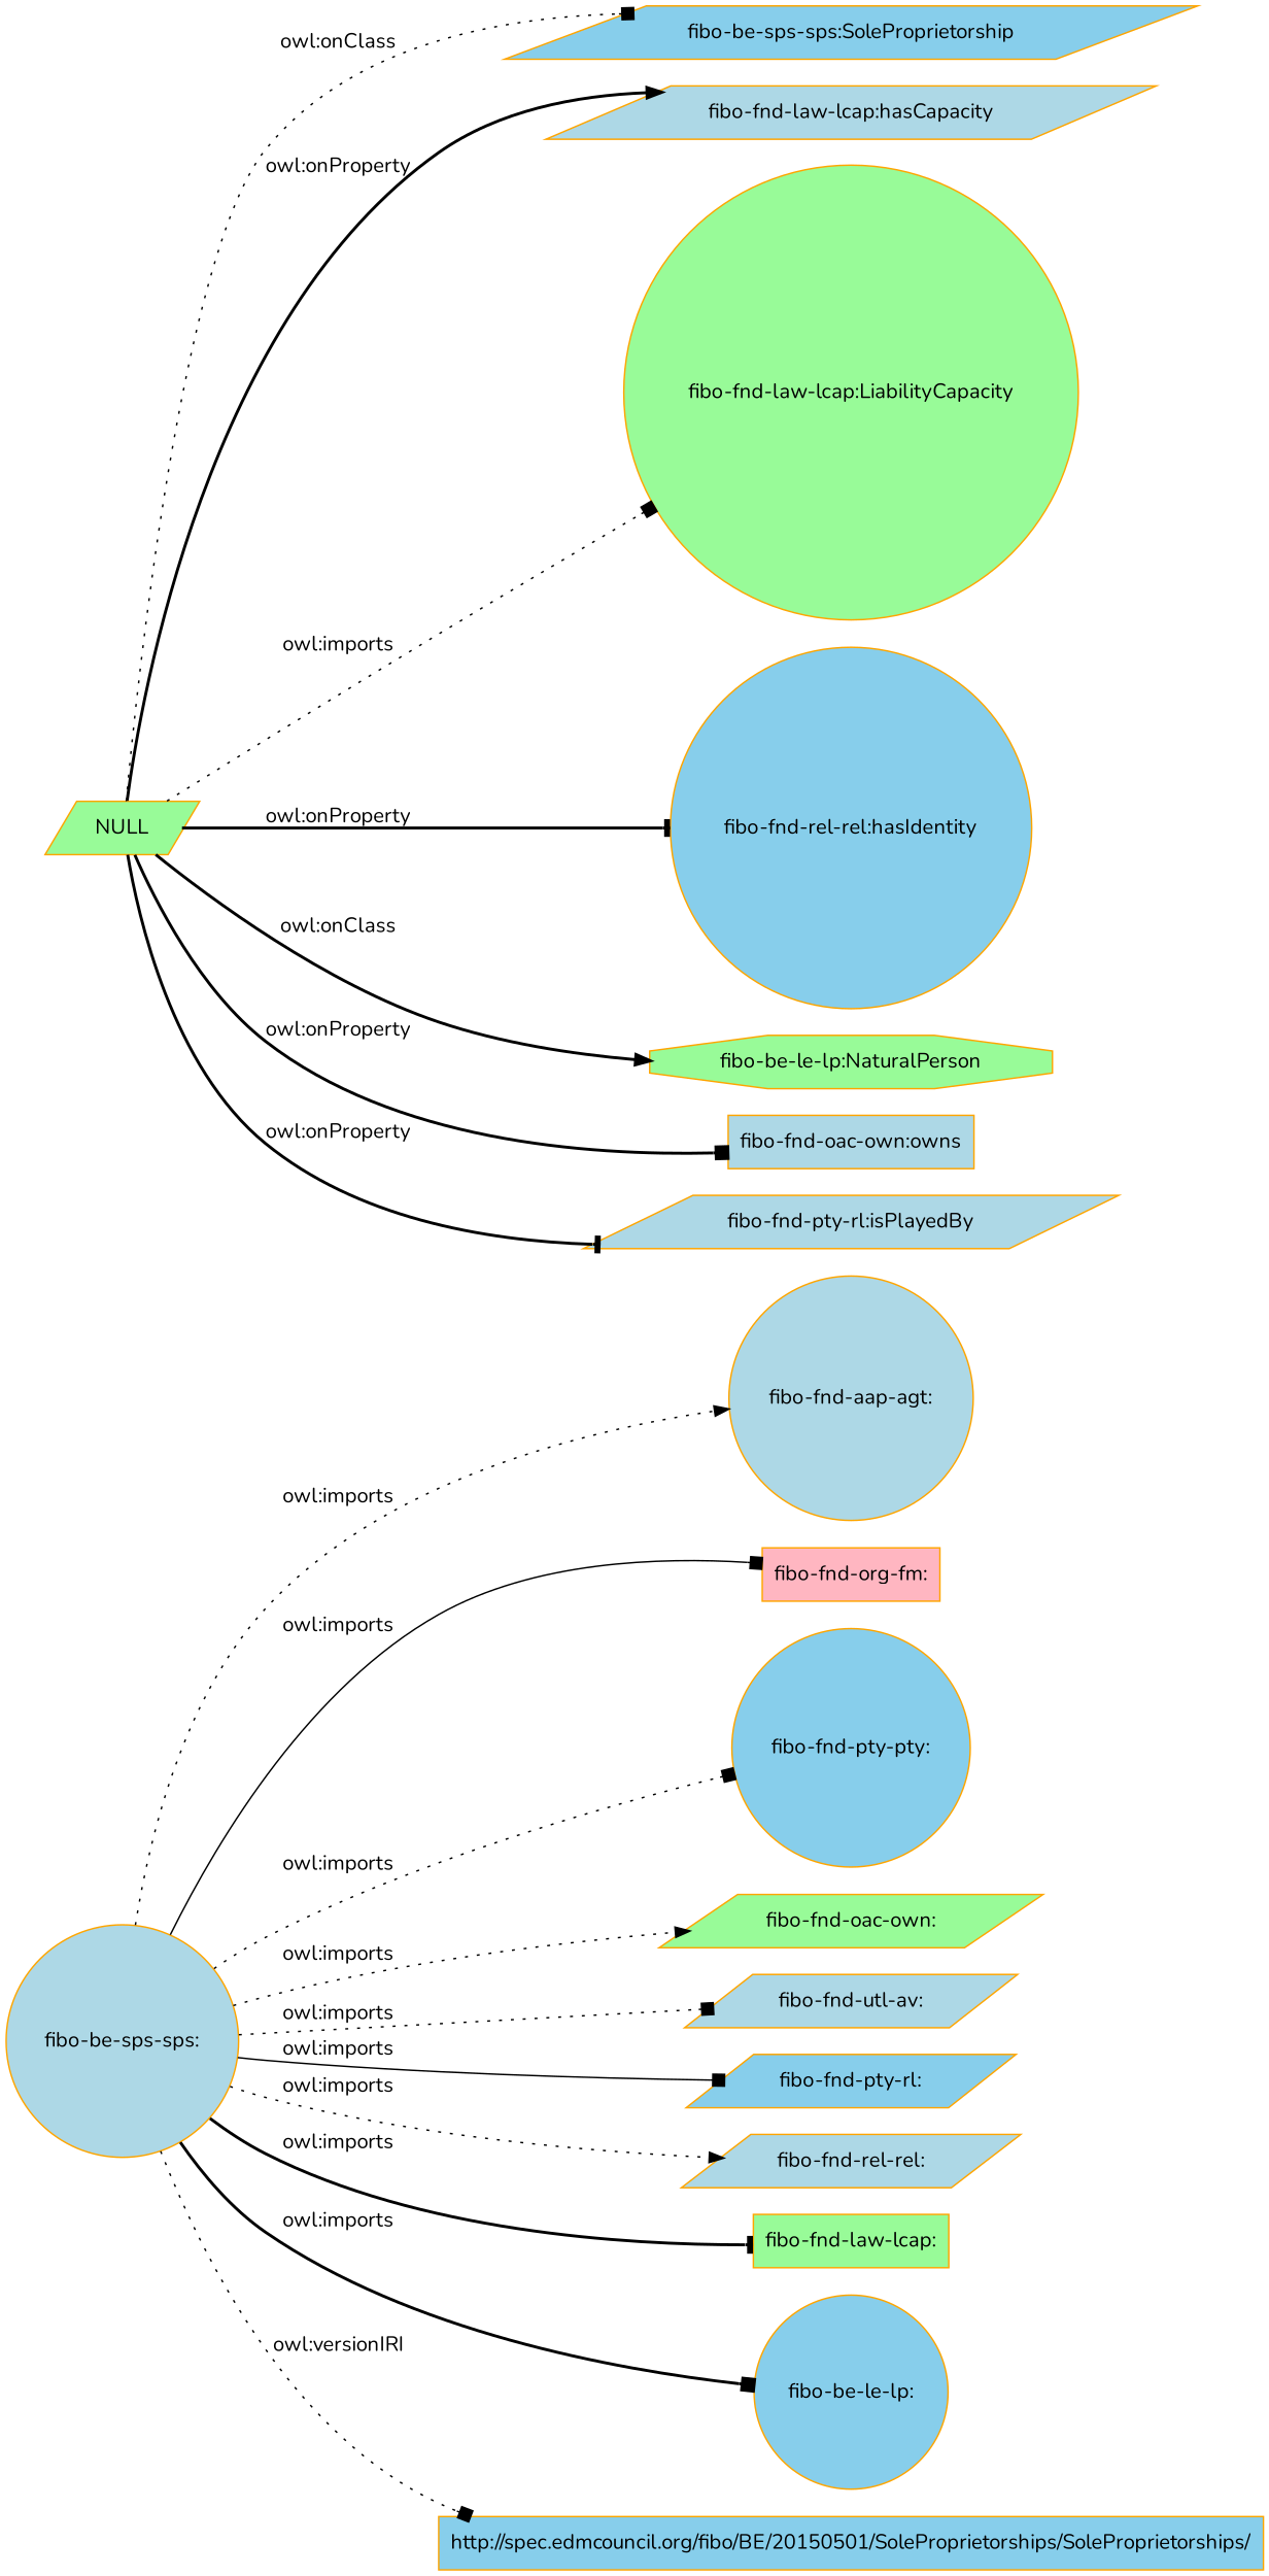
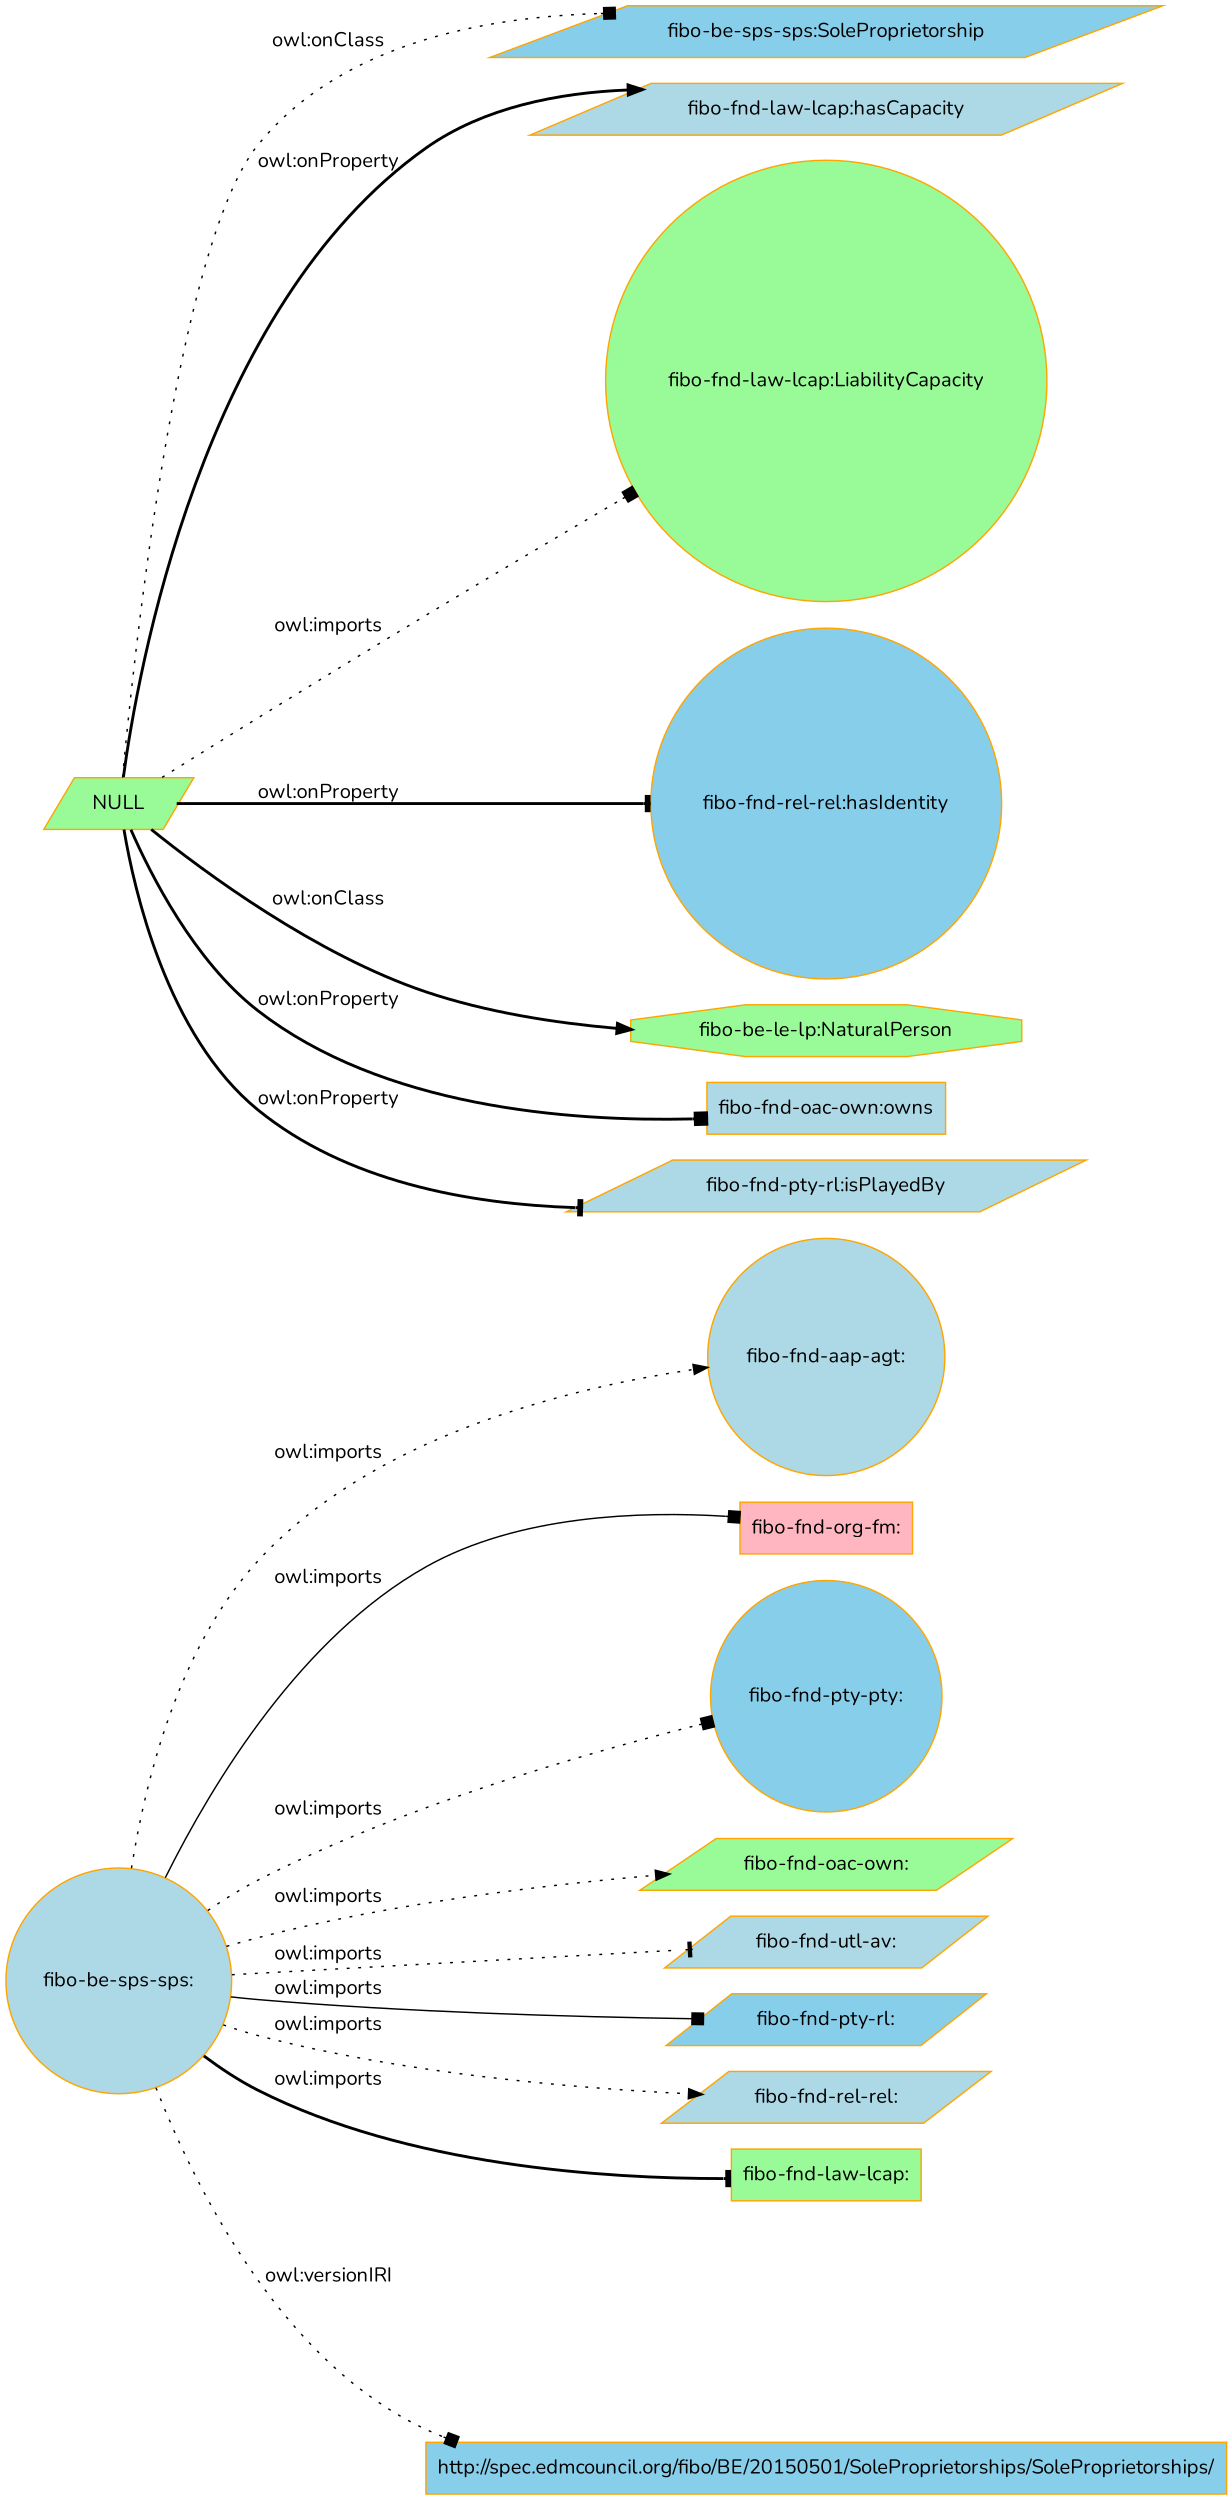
  digraph {
    fontname=Nunito
    rankdir=LR
    node [color=orange fillcolor=lightblue fontname=Nunito shape=parallelogram style=filled]
    edge [arrowhead=box fontname=Nunito style=dotted]
    "fibo-be-sps-sps:" [shape=circle]
    "fibo-fnd-aap-agt:" [shape=circle]
    "fibo-fnd-org-fm:" [fillcolor=lightpink shape=box]
    "fibo-fnd-pty-pty:" [fillcolor=skyblue shape=circle]
    "fibo-fnd-oac-own:" [fillcolor=palegreen]
    "fibo-fnd-utl-av:"
    "fibo-fnd-pty-rl:" [fillcolor=skyblue]
    "fibo-fnd-rel-rel:"
    "fibo-fnd-law-lcap:" [fillcolor=palegreen shape=box]
-   "fibo-be-le-lp:" [fillcolor=skyblue shape=circle]
    "http://spec.edmcouncil.org/fibo/BE/20150501/SoleProprietorships/SoleProprietorships/" [fillcolor=skyblue shape=box]
    NULL [fillcolor=palegreen]
    "fibo-be-sps-sps:SoleProprietorship" [fillcolor=skyblue]
    "fibo-fnd-law-lcap:hasCapacity"
    "fibo-fnd-law-lcap:LiabilityCapacity" [fillcolor=palegreen shape=circle]
    "fibo-fnd-rel-rel:hasIdentity" [fillcolor=skyblue shape=circle]
    "fibo-be-le-lp:NaturalPerson" [fillcolor=palegreen shape=octagon]
    "fibo-fnd-oac-own:owns" [shape=box]
    "fibo-fnd-pty-rl:isPlayedBy"
    "fibo-be-sps-sps:" -> "fibo-fnd-aap-agt:" [arrowhead=normal label="owl:imports"]
    "fibo-be-sps-sps:" -> "fibo-fnd-org-fm:" [label="owl:imports" style=solid]
    "fibo-be-sps-sps:" -> "fibo-fnd-pty-pty:" [label="owl:imports"]
    "fibo-be-sps-sps:" -> "fibo-fnd-oac-own:" [arrowhead=normal label="owl:imports"]
-   "fibo-be-sps-sps:" -> "fibo-fnd-utl-av:" [label="owl:imports"]
+   "fibo-be-sps-sps:" -> "fibo-fnd-utl-av:" [arrowhead=tee label="owl:imports"]
    "fibo-be-sps-sps:" -> "fibo-fnd-pty-rl:" [label="owl:imports" style=solid]
    "fibo-be-sps-sps:" -> "fibo-fnd-rel-rel:" [arrowhead=normal label="owl:imports"]
    "fibo-be-sps-sps:" -> "fibo-fnd-law-lcap:" [arrowhead=tee label="owl:imports" style=bold]
-   "fibo-be-sps-sps:" -> "fibo-be-le-lp:" [label="owl:imports" style=bold]
    "fibo-be-sps-sps:" -> "http://spec.edmcouncil.org/fibo/BE/20150501/SoleProprietorships/SoleProprietorships/" [label="owl:versionIRI"]
    NULL -> "fibo-be-sps-sps:SoleProprietorship" [label="owl:onClass"]
    NULL -> "fibo-fnd-law-lcap:hasCapacity" [arrowhead=normal label="owl:onProperty" style=bold]
    NULL -> "fibo-fnd-law-lcap:LiabilityCapacity" [label="owl:imports"]
    NULL -> "fibo-fnd-rel-rel:hasIdentity" [arrowhead=tee label="owl:onProperty" style=bold]
    NULL -> "fibo-be-le-lp:NaturalPerson" [arrowhead=normal label="owl:onClass" style=bold]
    NULL -> "fibo-fnd-oac-own:owns" [label="owl:onProperty" style=bold]
    NULL -> "fibo-fnd-pty-rl:isPlayedBy" [arrowhead=tee label="owl:onProperty" style=bold]
  }
